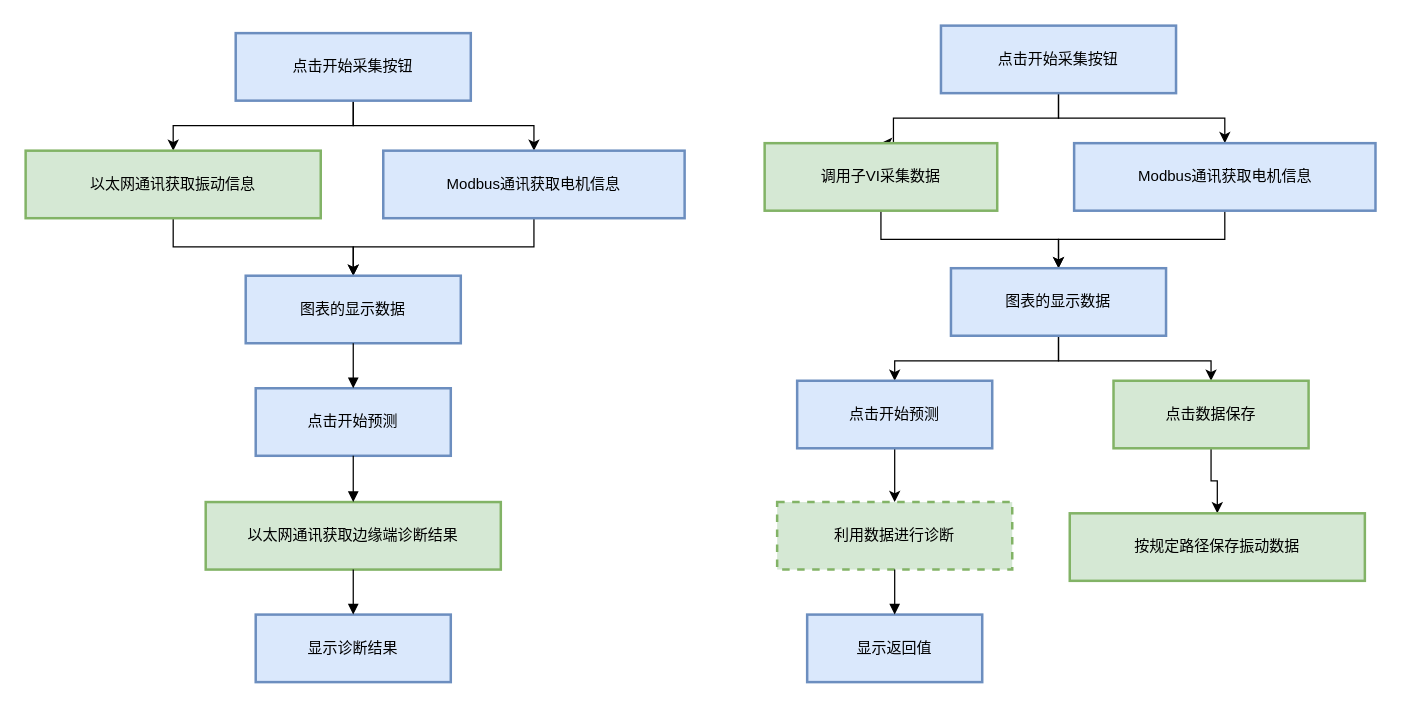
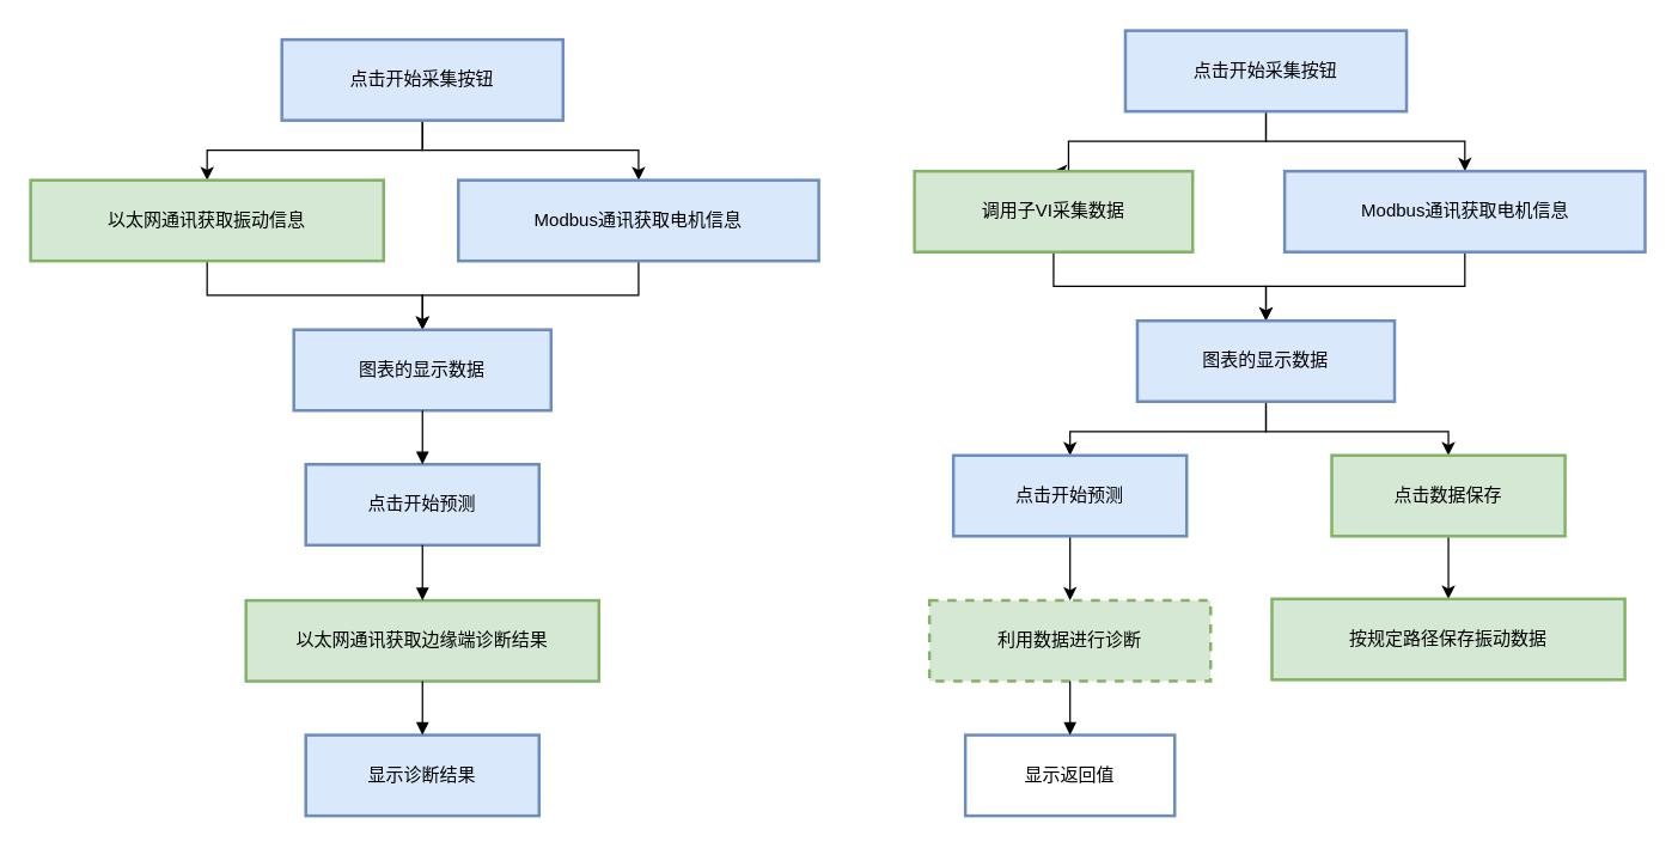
  <mxCell id="0" />
  <mxCell id="1" parent="0" />
  <mxCell id="2" style="edgeStyle=orthogonalEdgeStyle;rounded=0;orthogonalLoop=1;jettySize=auto;html=1;entryX=0.5;entryY=0;entryDx=0;entryDy=0;" edge="1" parent="1" source="4" target="6"><mxGeometry relative="1" as="geometry" /></mxCell>
  <mxCell id="3" style="edgeStyle=orthogonalEdgeStyle;rounded=0;orthogonalLoop=1;jettySize=auto;html=1;exitX=0.5;exitY=1;exitDx=0;exitDy=0;entryX=0.5;entryY=0;entryDx=0;entryDy=0;" edge="1" parent="1" source="4" target="8"><mxGeometry relative="1" as="geometry" /></mxCell>
  <mxCell id="4" value="点击开始采集按钮" style="whiteSpace=wrap;strokeWidth=2;fillColor=#dae8fc;strokeColor=#6c8ebf;" vertex="1" parent="1"><mxGeometry x="188" y="26" width="188" height="54" as="geometry" /></mxCell>
  <mxCell id="5" style="edgeStyle=orthogonalEdgeStyle;rounded=0;orthogonalLoop=1;jettySize=auto;html=1;exitX=0.5;exitY=1;exitDx=0;exitDy=0;entryX=0.5;entryY=0;entryDx=0;entryDy=0;" edge="1" parent="1" source="6" target="9"><mxGeometry relative="1" as="geometry" /></mxCell>
  <mxCell id="6" value="以太网通讯获取振动信息" style="whiteSpace=wrap;strokeWidth=2;fillColor=#d5e8d4;strokeColor=#82b366;" vertex="1" parent="1"><mxGeometry x="20" y="120" width="236" height="54" as="geometry" /></mxCell>
  <mxCell id="7" style="edgeStyle=orthogonalEdgeStyle;rounded=0;orthogonalLoop=1;jettySize=auto;html=1;exitX=0.5;exitY=1;exitDx=0;exitDy=0;entryX=0.5;entryY=0;entryDx=0;entryDy=0;" edge="1" parent="1" source="8" target="9"><mxGeometry relative="1" as="geometry" /></mxCell>
  <mxCell id="8" value="Modbus通讯获取电机信息" style="whiteSpace=wrap;strokeWidth=2;fillColor=#dae8fc;strokeColor=#6c8ebf;" vertex="1" parent="1"><mxGeometry x="306" y="120" width="241" height="54" as="geometry" /></mxCell>
  <mxCell id="9" value="图表的显示数据" style="whiteSpace=wrap;strokeWidth=2;fillColor=#dae8fc;strokeColor=#6c8ebf;" vertex="1" parent="1"><mxGeometry x="196" y="220" width="172" height="54" as="geometry" /></mxCell>
  <mxCell id="10" value="点击开始预测" style="whiteSpace=wrap;strokeWidth=2;fillColor=#dae8fc;strokeColor=#6c8ebf;" vertex="1" parent="1"><mxGeometry x="204" y="310" width="156" height="54" as="geometry" /></mxCell>
  <mxCell id="11" value="以太网通讯获取边缘端诊断结果" style="whiteSpace=wrap;strokeWidth=2;fillColor=#d5e8d4;strokeColor=#82b366;" vertex="1" parent="1"><mxGeometry x="164" y="401" width="236" height="54" as="geometry" /></mxCell>
  <mxCell id="12" value="显示诊断结果" style="whiteSpace=wrap;strokeWidth=2;fillColor=#dae8fc;strokeColor=#6c8ebf;" vertex="1" parent="1"><mxGeometry x="204" y="491" width="156" height="54" as="geometry" /></mxCell>
  <mxCell id="13" value="" style="curved=1;startArrow=none;endArrow=block;exitX=0.5;exitY=0.99;entryX=0.5;entryY=-0.01;rounded=0;" edge="1" parent="1" source="9" target="10"><mxGeometry relative="1" as="geometry"><Array as="points" /></mxGeometry></mxCell>
  <mxCell id="14" value="" style="curved=1;startArrow=none;endArrow=block;exitX=0.5;exitY=0.99;entryX=0.5;entryY=-0.01;rounded=0;" edge="1" parent="1" source="10" target="11"><mxGeometry relative="1" as="geometry"><Array as="points" /></mxGeometry></mxCell>
  <mxCell id="15" value="" style="curved=1;startArrow=none;endArrow=block;exitX=0.5;exitY=0.99;entryX=0.5;entryY=-0.01;rounded=0;" edge="1" parent="1" source="11" target="12"><mxGeometry relative="1" as="geometry"><Array as="points" /></mxGeometry></mxCell>
  <mxCell id="16" style="edgeStyle=orthogonalEdgeStyle;rounded=0;orthogonalLoop=1;jettySize=auto;html=1;entryX=0.5;entryY=0;entryDx=0;entryDy=0;" edge="1" parent="1" source="18" target="20"><mxGeometry relative="1" as="geometry"><Array as="points"><mxPoint x="846" y="94" /><mxPoint x="714" y="94" /></Array></mxGeometry></mxCell>
  <mxCell id="17" style="edgeStyle=orthogonalEdgeStyle;rounded=0;orthogonalLoop=1;jettySize=auto;html=1;entryX=0.5;entryY=0;entryDx=0;entryDy=0;" edge="1" parent="1" source="18" target="22"><mxGeometry relative="1" as="geometry" /></mxCell>
  <mxCell id="18" value="点击开始采集按钮" style="whiteSpace=wrap;strokeWidth=2;fillColor=#dae8fc;strokeColor=#6c8ebf;" vertex="1" parent="1"><mxGeometry x="752" y="20" width="188" height="54" as="geometry" /></mxCell>
  <mxCell id="19" style="edgeStyle=orthogonalEdgeStyle;rounded=0;orthogonalLoop=1;jettySize=auto;html=1;exitX=0.5;exitY=1;exitDx=0;exitDy=0;entryX=0.5;entryY=0;entryDx=0;entryDy=0;" edge="1" parent="1" source="20" target="25"><mxGeometry relative="1" as="geometry" /></mxCell>
  <mxCell id="20" value="调用子VI采集数据" style="whiteSpace=wrap;strokeWidth=2;fillColor=#d5e8d4;strokeColor=#82b366;" vertex="1" parent="1"><mxGeometry x="611" y="114" width="186" height="54" as="geometry" /></mxCell>
  <mxCell id="21" style="edgeStyle=orthogonalEdgeStyle;rounded=0;orthogonalLoop=1;jettySize=auto;html=1;exitX=0.5;exitY=1;exitDx=0;exitDy=0;entryX=0.5;entryY=0;entryDx=0;entryDy=0;" edge="1" parent="1" source="22" target="25"><mxGeometry relative="1" as="geometry" /></mxCell>
  <mxCell id="22" value="Modbus通讯获取电机信息" style="whiteSpace=wrap;strokeWidth=2;fillColor=#dae8fc;strokeColor=#6c8ebf;" vertex="1" parent="1"><mxGeometry x="858.5" y="114" width="241" height="54" as="geometry" /></mxCell>
  <mxCell id="23" style="edgeStyle=orthogonalEdgeStyle;rounded=0;orthogonalLoop=1;jettySize=auto;html=1;exitX=0.5;exitY=1;exitDx=0;exitDy=0;entryX=0.5;entryY=0;entryDx=0;entryDy=0;" edge="1" parent="1" source="25" target="27"><mxGeometry relative="1" as="geometry"><Array as="points"><mxPoint x="846" y="288" /><mxPoint x="715" y="288" /></Array></mxGeometry></mxCell>
  <mxCell id="24" style="edgeStyle=orthogonalEdgeStyle;rounded=0;orthogonalLoop=1;jettySize=auto;html=1;exitX=0.5;exitY=1;exitDx=0;exitDy=0;entryX=0.5;entryY=0;entryDx=0;entryDy=0;" edge="1" parent="1" source="25" target="29"><mxGeometry relative="1" as="geometry"><Array as="points"><mxPoint x="846" y="288" /><mxPoint x="968" y="288" /></Array></mxGeometry></mxCell>
  <mxCell id="25" value="图表的显示数据" style="whiteSpace=wrap;strokeWidth=2;fillColor=#dae8fc;strokeColor=#6c8ebf;" vertex="1" parent="1"><mxGeometry x="760" y="214" width="172" height="54" as="geometry" /></mxCell>
  <mxCell id="26" style="edgeStyle=orthogonalEdgeStyle;rounded=0;orthogonalLoop=1;jettySize=auto;html=1;entryX=0.5;entryY=0;entryDx=0;entryDy=0;" edge="1" parent="1" source="27" target="30"><mxGeometry relative="1" as="geometry" /></mxCell>
  <mxCell id="27" value="点击开始预测" style="whiteSpace=wrap;strokeWidth=2;fillColor=#dae8fc;strokeColor=#6c8ebf;" vertex="1" parent="1"><mxGeometry x="637" y="304" width="156" height="54" as="geometry" /></mxCell>
  <mxCell id="28" style="edgeStyle=orthogonalEdgeStyle;rounded=0;orthogonalLoop=1;jettySize=auto;html=1;entryX=0.5;entryY=0;entryDx=0;entryDy=0;" edge="1" parent="1" source="29" target="32"><mxGeometry relative="1" as="geometry" /></mxCell>
  <mxCell id="29" value="点击数据保存" style="whiteSpace=wrap;strokeWidth=2;fillColor=#d5e8d4;strokeColor=#82b366;" vertex="1" parent="1"><mxGeometry x="890" y="304" width="156" height="54" as="geometry" /></mxCell>
  <mxCell id="30" value="利用数据进行诊断" style="whiteSpace=wrap;strokeWidth=2;fillColor=#d5e8d4;strokeColor=#82b366;dashed=1;" vertex="1" parent="1"><mxGeometry x="621" y="401" width="188" height="54" as="geometry" /></mxCell>
- <mxCell id="31" value="显示返回值" style="whiteSpace=wrap;strokeWidth=2;fillColor=#dae8fc;strokeColor=#6c8ebf;" vertex="1" parent="1"><mxGeometry x="645" y="491" width="140" height="54" as="geometry" /></mxCell>
- <mxCell id="32" value="按规定路径保存振动数据" style="whiteSpace=wrap;strokeWidth=2;fillColor=#d5e8d4;strokeColor=#82b366;" vertex="1" parent="1"><mxGeometry x="855" y="410" width="236" height="54" as="geometry" /></mxCell>
+ <mxCell id="31" value="显示返回值" style="whiteSpace=wrap;strokeWidth=2;fillColor=#ffffff;strokeColor=#6c8ebf;" vertex="1" parent="1"><mxGeometry x="645" y="491" width="140" height="54" as="geometry" /></mxCell>
+ <mxCell id="32" value="按规定路径保存振动数据" style="whiteSpace=wrap;strokeWidth=2;fillColor=#d5e8d4;strokeColor=#82b366;" vertex="1" parent="1"><mxGeometry x="850" y="400" width="236" height="54" as="geometry" /></mxCell>
  <mxCell id="33" value="" style="curved=1;startArrow=none;endArrow=block;exitX=0.5;exitY=0.99;entryX=0.5;entryY=-0.01;rounded=0;" edge="1" parent="1" source="30" target="31"><mxGeometry relative="1" as="geometry"><Array as="points" /></mxGeometry></mxCell>
